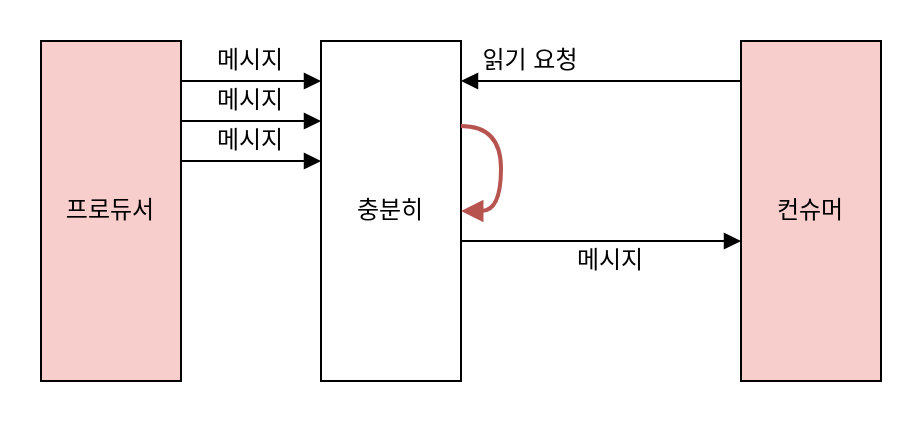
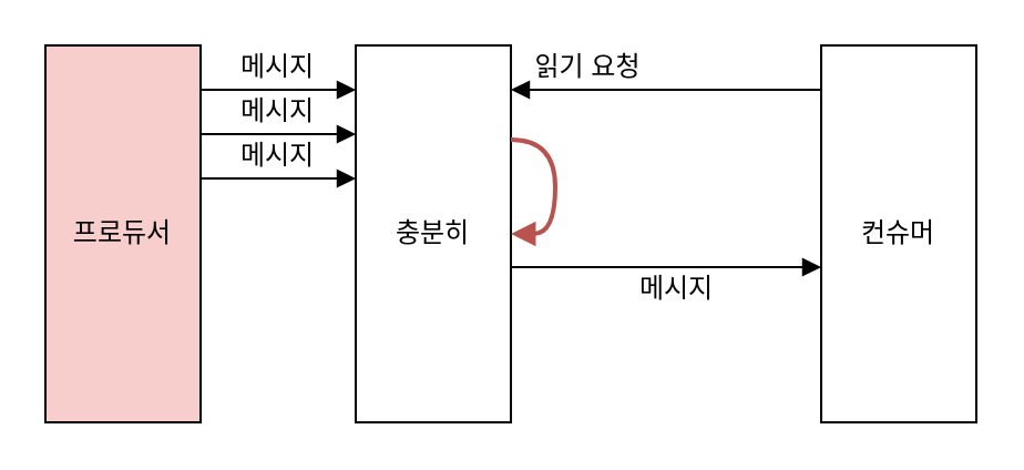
  <mxCell id="0" />
  <mxCell id="1" parent="0" />
  <mxCell id="2" value="프로듀서" style="rounded=0;whiteSpace=wrap;html=1;fillColor=#f8cecc;" vertex="1" parent="1"><mxGeometry x="20" y="20" width="70" height="170" as="geometry" /></mxCell>
  <mxCell id="3" value="충분히" style="rounded=0;whiteSpace=wrap;html=1;" vertex="1" parent="1"><mxGeometry x="160" y="20" width="70" height="170" as="geometry" /></mxCell>
  <mxCell id="4" value="" style="endArrow=block;html=1;rounded=0;endFill=1;" edge="1" parent="1"><mxGeometry width="50" height="50" relative="1" as="geometry"><mxPoint x="90" y="40" as="sourcePoint" /><mxPoint x="160" y="40" as="targetPoint" /></mxGeometry></mxCell>
  <mxCell id="5" value="" style="endArrow=block;html=1;rounded=0;endFill=1;" edge="1" parent="1"><mxGeometry width="50" height="50" relative="1" as="geometry"><mxPoint x="90" y="60" as="sourcePoint" /><mxPoint x="160" y="60" as="targetPoint" /></mxGeometry></mxCell>
  <mxCell id="6" value="" style="endArrow=block;html=1;rounded=0;endFill=1;" edge="1" parent="1"><mxGeometry width="50" height="50" relative="1" as="geometry"><mxPoint x="90" y="80" as="sourcePoint" /><mxPoint x="160" y="80" as="targetPoint" /></mxGeometry></mxCell>
  <mxCell id="7" value="" style="endArrow=none;html=1;rounded=0;endFill=0;startArrow=block;startFill=1;" edge="1" parent="1"><mxGeometry width="50" height="50" relative="1" as="geometry"><mxPoint x="230" y="40" as="sourcePoint" /><mxPoint x="370" y="40" as="targetPoint" /></mxGeometry></mxCell>
  <mxCell id="8" value="" style="endArrow=block;html=1;rounded=0;endFill=1;" edge="1" parent="1"><mxGeometry width="50" height="50" relative="1" as="geometry"><mxPoint x="230" y="120" as="sourcePoint" /><mxPoint x="370" y="120" as="targetPoint" /></mxGeometry></mxCell>
- <mxCell id="9" value="컨슈머" style="rounded=0;whiteSpace=wrap;html=1;fillColor=#f8cecc;" vertex="1" parent="1"><mxGeometry x="370" y="20" width="70" height="170" as="geometry" /></mxCell>
+ <mxCell id="9" value="컨슈머" style="rounded=0;whiteSpace=wrap;html=1;" vertex="1" parent="1"><mxGeometry x="370" y="20" width="70" height="170" as="geometry" /></mxCell>
  <mxCell id="10" style="edgeStyle=orthogonalEdgeStyle;rounded=0;orthogonalLoop=1;jettySize=auto;html=1;entryX=1;entryY=0.5;entryDx=0;entryDy=0;curved=1;exitX=1;exitY=0.25;exitDx=0;exitDy=0;endArrow=block;endFill=1;fillColor=#f8cecc;strokeColor=#b85450;strokeWidth=2;" edge="1" parent="1" source="3" target="3"><mxGeometry relative="1" as="geometry" /></mxCell>
  <mxCell id="11" value="메시지" style="text;html=1;align=center;verticalAlign=middle;whiteSpace=wrap;rounded=0;" vertex="1" parent="1"><mxGeometry x="100" y="20" width="50" height="20" as="geometry" /></mxCell>
  <mxCell id="12" value="메시지" style="text;html=1;align=center;verticalAlign=middle;whiteSpace=wrap;rounded=0;" vertex="1" parent="1"><mxGeometry x="100" y="40" width="50" height="20" as="geometry" /></mxCell>
  <mxCell id="13" value="메시지" style="text;html=1;align=center;verticalAlign=middle;whiteSpace=wrap;rounded=0;" vertex="1" parent="1"><mxGeometry x="100" y="60" width="50" height="20" as="geometry" /></mxCell>
  <mxCell id="14" value="읽기 요청" style="text;html=1;align=center;verticalAlign=middle;whiteSpace=wrap;rounded=0;" vertex="1" parent="1"><mxGeometry x="240" y="20" width="50" height="20" as="geometry" /></mxCell>
  <mxCell id="15" value="메시지" style="text;html=1;align=center;verticalAlign=middle;whiteSpace=wrap;rounded=0;" vertex="1" parent="1"><mxGeometry x="280" y="120" width="50" height="20" as="geometry" /></mxCell>
